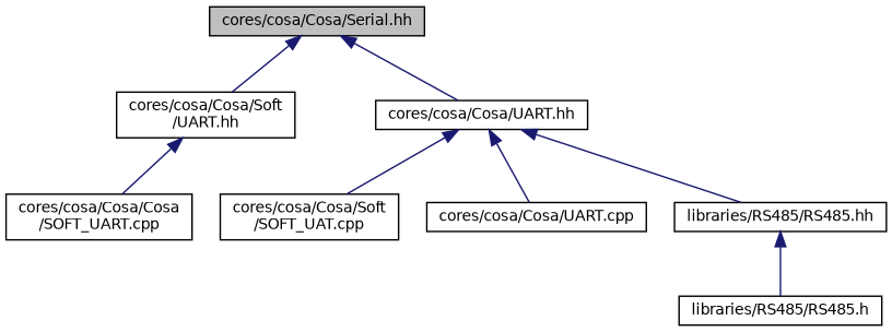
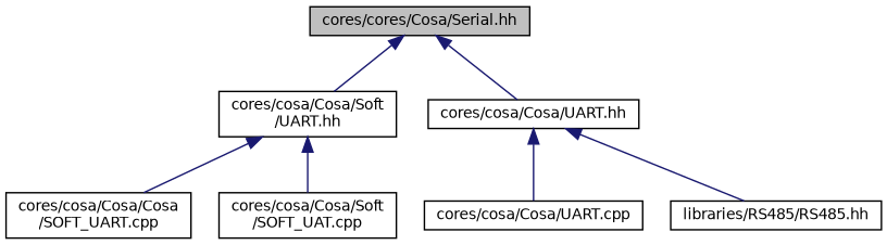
  digraph {
    node [color=black fillcolor=white fontname=Helvetica fontsize=10 shape=record style=filled]
    edge [color=midnightblue dir=back fontname=Helvetica fontsize=10 labelfontname=Helvetica labelfontsize=10 style=solid]
-   n1 [fillcolor=grey75 fontcolor=black height=0.2 label="cores/cosa/Cosa/Serial.hh" width=0.4]
+   n1 [fillcolor=grey75 fontcolor=black height=0.2 label="cores/cores/Cosa/Serial.hh" width=0.4]
    n2 [height=0.2 label="cores/cosa/Cosa/Soft\l/UART.hh" width=0.4]
    n3 [height=0.2 label="cores/cosa/Cosa/UART.hh" width=0.4]
    n4 [height=0.2 label="cores/cosa/Cosa/Cosa\l/SOFT_UART.cpp" width=0.4]
    n5 [height=0.2 label="cores/cosa/Cosa/Soft\l/SOFT_UAT.cpp" width=0.4]
    n6 [height=0.2 label="cores/cosa/Cosa/UART.cpp" width=0.4]
    n7 [height=0.2 label="libraries/RS485/RS485.hh" width=0.4]
-   n8 [height=0.2 label="libraries/RS485/RS485.h" width=0.4]
    n1 -> n2
    n1 -> n3
    n2 -> n4
-   n3 -> n5
+   n2 -> n5
    n3 -> n6
    n3 -> n7
-   n7 -> n8
  }
